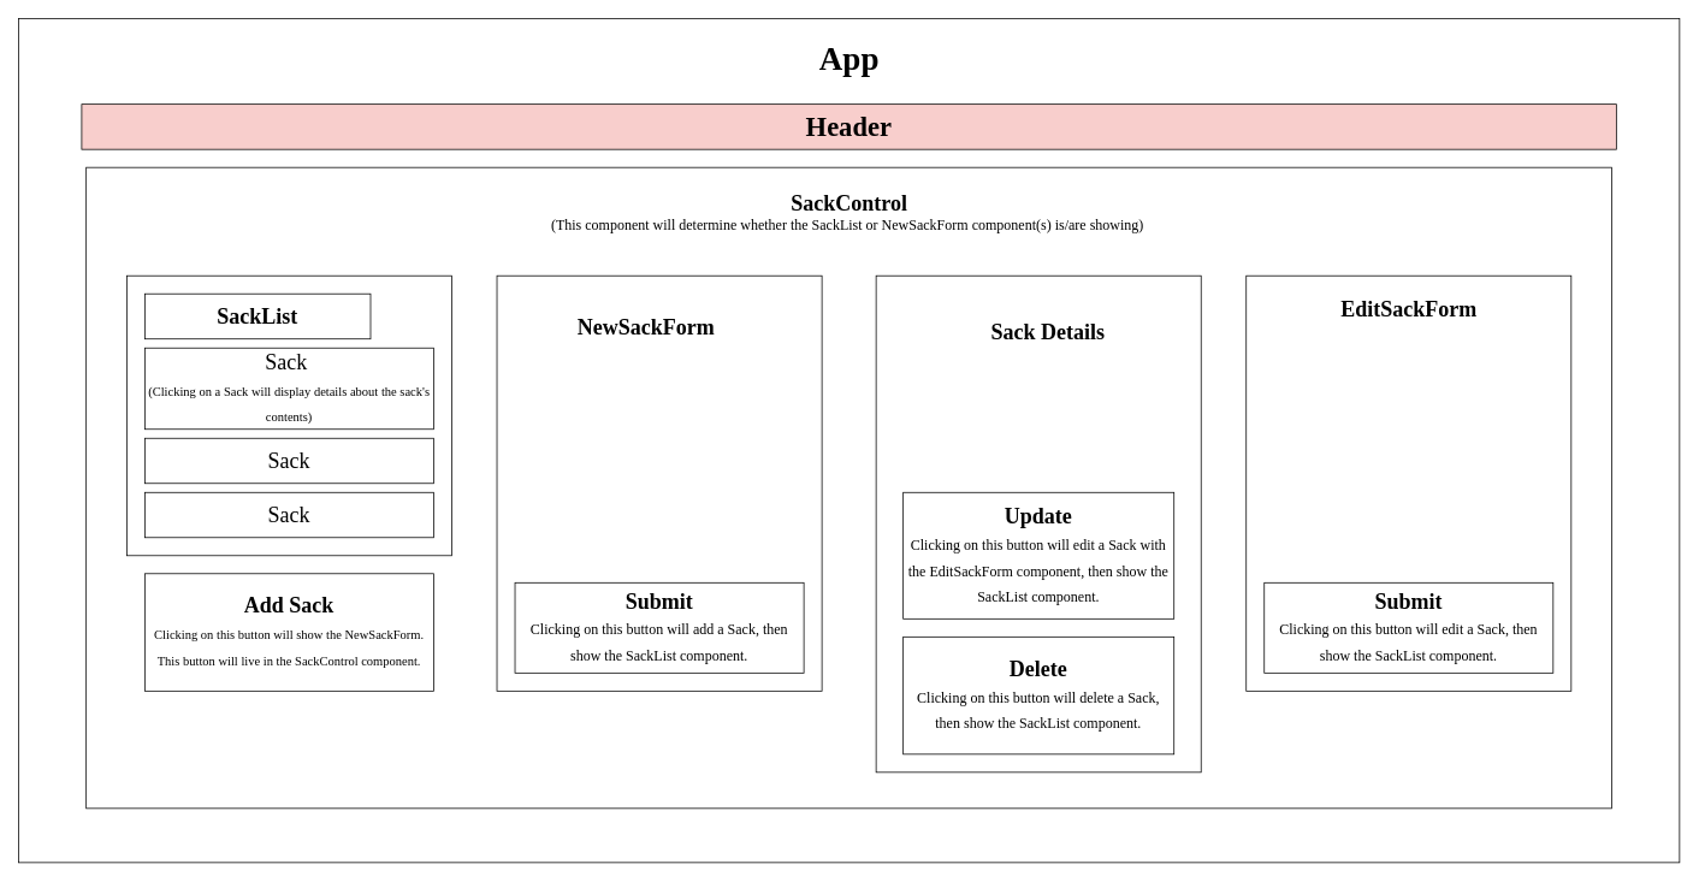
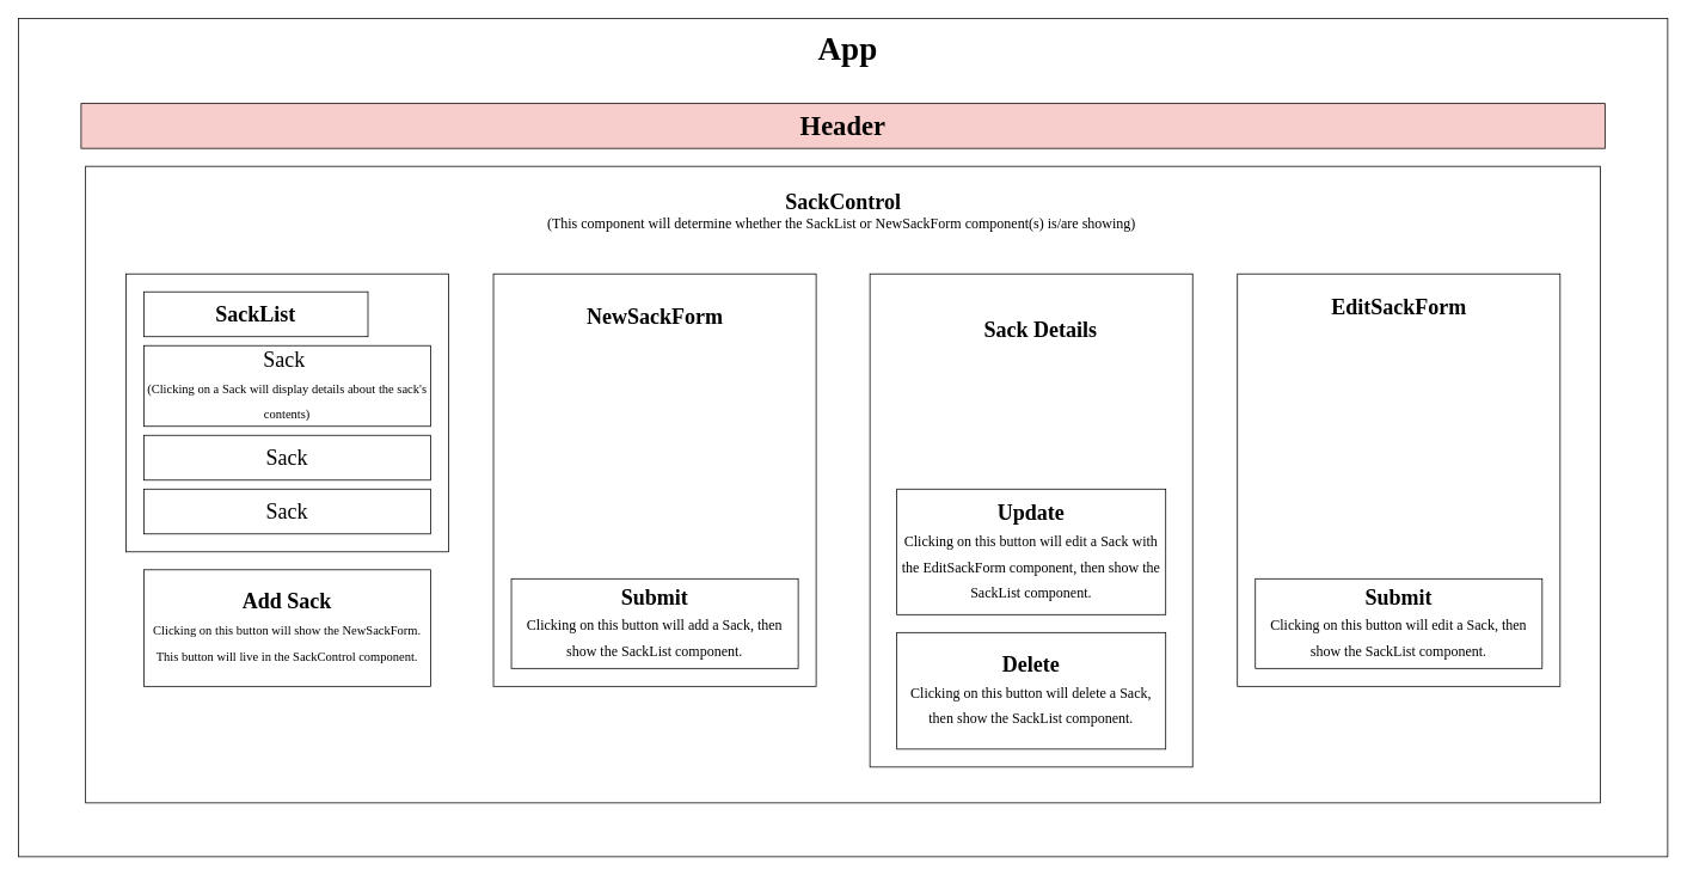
  <mxCell id="0" />
  <mxCell id="1" parent="0" />
  <mxCell id="2" value="" style="whiteSpace=wrap;html=1;fontFamily=Verdana;fontSize=14;" vertex="1" parent="1"><mxGeometry x="20" y="20" width="1840" height="935" as="geometry" /></mxCell>
  <mxCell id="3" value="" style="whiteSpace=wrap;html=1;fontSize=14;" vertex="1" parent="1"><mxGeometry x="95" y="185" width="1690" height="710" as="geometry" /></mxCell>
  <mxCell id="4" value="" style="whiteSpace=wrap;html=1;fontFamily=Verdana;fontSize=24;" vertex="1" parent="1"><mxGeometry x="140" y="305" width="360" height="310" as="geometry" /></mxCell>
  <mxCell id="5" value="&lt;b&gt;SackList&lt;/b&gt;" style="whiteSpace=wrap;html=1;fontFamily=Verdana;fontSize=24;" vertex="1" parent="1"><mxGeometry x="160" y="325" width="250" height="50" as="geometry" /></mxCell>
  <mxCell id="6" value="Sack&amp;nbsp;&lt;br style=&quot;font-size: 12px;&quot;&gt;&lt;font style=&quot;font-size: 14px;&quot;&gt;(Clicking on a Sack will display details about the sack's contents)&lt;/font&gt;" style="whiteSpace=wrap;html=1;fontFamily=Verdana;fontSize=24;" vertex="1" parent="1"><mxGeometry x="160" y="385" width="320" height="90" as="geometry" /></mxCell>
  <mxCell id="7" value="Sack" style="whiteSpace=wrap;html=1;fontFamily=Verdana;fontSize=24;" vertex="1" parent="1"><mxGeometry x="160" y="485" width="320" height="50" as="geometry" /></mxCell>
  <mxCell id="8" value="Sack" style="whiteSpace=wrap;html=1;fontFamily=Verdana;fontSize=24;" vertex="1" parent="1"><mxGeometry x="160" y="545" width="320" height="50" as="geometry" /></mxCell>
  <mxCell id="9" value="&lt;font face=&quot;Verdana&quot;&gt;&lt;span style=&quot;font-weight: bold; font-size: 24px;&quot;&gt;SackControl&lt;/span&gt;&lt;br&gt;&lt;font size=&quot;3&quot;&gt;(This component will determine whether the SackList or NewSackForm component(s) is/are showing)&amp;nbsp;&lt;/font&gt;&lt;br&gt;&lt;/font&gt;" style="text;html=1;resizable=0;autosize=1;align=center;verticalAlign=middle;points=[];fillColor=none;strokeColor=none;rounded=0;fontSize=14;" vertex="1" parent="1"><mxGeometry x="515" y="205" width="850" height="60" as="geometry" /></mxCell>
  <mxCell id="10" value="&lt;b&gt;Add Sack&lt;/b&gt;&lt;br&gt;&lt;font style=&quot;font-size: 14px;&quot;&gt;Clicking on this button will show the NewSackForm. This button will live in the SackControl component.&lt;/font&gt;" style="whiteSpace=wrap;html=1;fontFamily=Verdana;fontSize=24;" vertex="1" parent="1"><mxGeometry x="160" y="635" width="320" height="130" as="geometry" /></mxCell>
- <mxCell id="11" value="&lt;font style=&quot;font-size: 36px;&quot;&gt;&lt;b&gt;App&lt;/b&gt;&lt;/font&gt;" style="text;html=1;resizable=0;autosize=1;align=center;verticalAlign=middle;points=[];fillColor=none;strokeColor=none;rounded=0;fontFamily=Verdana;fontSize=14;" vertex="1" parent="1"><mxGeometry x="890" y="35" width="100" height="60" as="geometry" /></mxCell>
+ <mxCell id="11" value="&lt;font style=&quot;font-size: 36px;&quot;&gt;&lt;b&gt;App&lt;/b&gt;&lt;/font&gt;" style="text;html=1;resizable=0;autosize=1;align=center;verticalAlign=middle;points=[];fillColor=none;strokeColor=none;rounded=0;fontFamily=Verdana;fontSize=14;" vertex="1" parent="1"><mxGeometry x="895" y="25" width="100" height="60" as="geometry" /></mxCell>
  <mxCell id="12" value="&lt;font style=&quot;font-size: 30px;&quot; face=&quot;Verdana&quot;&gt;&lt;b style=&quot;&quot;&gt;Header&lt;/b&gt;&lt;/font&gt;" style="whiteSpace=wrap;html=1;fillColor=#f8cecc;" vertex="1" parent="1"><mxGeometry x="90" y="115" width="1700" height="50" as="geometry" /></mxCell>
  <mxCell id="13" value="" style="whiteSpace=wrap;html=1;fontFamily=Verdana;fontSize=24;" vertex="1" parent="1"><mxGeometry x="550" y="305" width="360" height="460" as="geometry" /></mxCell>
- <mxCell id="14" value="&lt;font style=&quot;font-size: 24px;&quot;&gt;&lt;b&gt;NewSackForm&lt;br&gt;&lt;/b&gt;&lt;/font&gt;" style="text;html=1;resizable=0;autosize=1;align=center;verticalAlign=middle;points=[];fillColor=none;strokeColor=none;rounded=0;fontFamily=Verdana;fontSize=30;" vertex="1" parent="1"><mxGeometry x="605" y="335" width="220" height="50" as="geometry" /></mxCell>
+ <mxCell id="14" value="&lt;font style=&quot;font-size: 24px;&quot;&gt;&lt;b&gt;NewSackForm&lt;br&gt;&lt;/b&gt;&lt;/font&gt;" style="text;html=1;resizable=0;autosize=1;align=center;verticalAlign=middle;points=[];fillColor=none;strokeColor=none;rounded=0;fontFamily=Verdana;fontSize=30;" vertex="1" parent="1"><mxGeometry x="620" y="325" width="220" height="50" as="geometry" /></mxCell>
  <mxCell id="15" value="&lt;b&gt;Submit&lt;/b&gt;&lt;br&gt;&lt;font style=&quot;font-size: 16px;&quot;&gt;Clicking on this button will add a Sack, then show the SackList component.&lt;/font&gt;" style="whiteSpace=wrap;html=1;fontFamily=Verdana;fontSize=24;" vertex="1" parent="1"><mxGeometry x="570" y="645" width="320" height="100" as="geometry" /></mxCell>
  <mxCell id="16" value="" style="whiteSpace=wrap;html=1;fontFamily=Verdana;fontSize=24;" vertex="1" parent="1"><mxGeometry x="970" y="305" width="360" height="550" as="geometry" /></mxCell>
  <mxCell id="17" value="&lt;font style=&quot;font-size: 24px;&quot;&gt;&lt;b&gt;Sack Details&lt;br&gt;&lt;/b&gt;&lt;/font&gt;" style="text;html=1;resizable=0;autosize=1;align=center;verticalAlign=middle;points=[];fillColor=none;strokeColor=none;rounded=0;fontFamily=Verdana;fontSize=30;" vertex="1" parent="1"><mxGeometry x="1065" y="340" width="190" height="50" as="geometry" /></mxCell>
  <mxCell id="18" value="&lt;b&gt;Update&lt;/b&gt;&lt;br&gt;&lt;font style=&quot;font-size: 16px;&quot;&gt;Clicking on this button will edit a Sack with the EditSackForm component, then show the SackList component.&lt;/font&gt;" style="whiteSpace=wrap;html=1;fontFamily=Verdana;fontSize=24;" vertex="1" parent="1"><mxGeometry x="1000" y="545" width="300" height="140" as="geometry" /></mxCell>
  <mxCell id="19" value="&lt;b&gt;Delete&lt;/b&gt;&lt;br&gt;&lt;font style=&quot;font-size: 16px;&quot;&gt;Clicking on this button will delete a Sack, then show the SackList component.&lt;/font&gt;" style="whiteSpace=wrap;html=1;fontFamily=Verdana;fontSize=24;" vertex="1" parent="1"><mxGeometry x="1000" y="705" width="300" height="130" as="geometry" /></mxCell>
  <mxCell id="20" value="" style="whiteSpace=wrap;html=1;fontFamily=Verdana;fontSize=24;" vertex="1" parent="1"><mxGeometry x="1380" y="305" width="360" height="460" as="geometry" /></mxCell>
  <mxCell id="21" value="&lt;font style=&quot;font-size: 24px;&quot;&gt;&lt;b&gt;EditSackForm&lt;br&gt;&lt;/b&gt;&lt;/font&gt;" style="text;html=1;resizable=0;autosize=1;align=center;verticalAlign=middle;points=[];fillColor=none;strokeColor=none;rounded=0;fontFamily=Verdana;fontSize=30;" vertex="1" parent="1"><mxGeometry x="1455" y="315" width="210" height="50" as="geometry" /></mxCell>
  <mxCell id="22" value="&lt;b&gt;Submit&lt;/b&gt;&lt;br&gt;&lt;font style=&quot;font-size: 16px;&quot;&gt;Clicking on this button will edit a Sack, then show the SackList component.&lt;/font&gt;" style="whiteSpace=wrap;html=1;fontFamily=Verdana;fontSize=24;" vertex="1" parent="1"><mxGeometry x="1400" y="645" width="320" height="100" as="geometry" /></mxCell>
